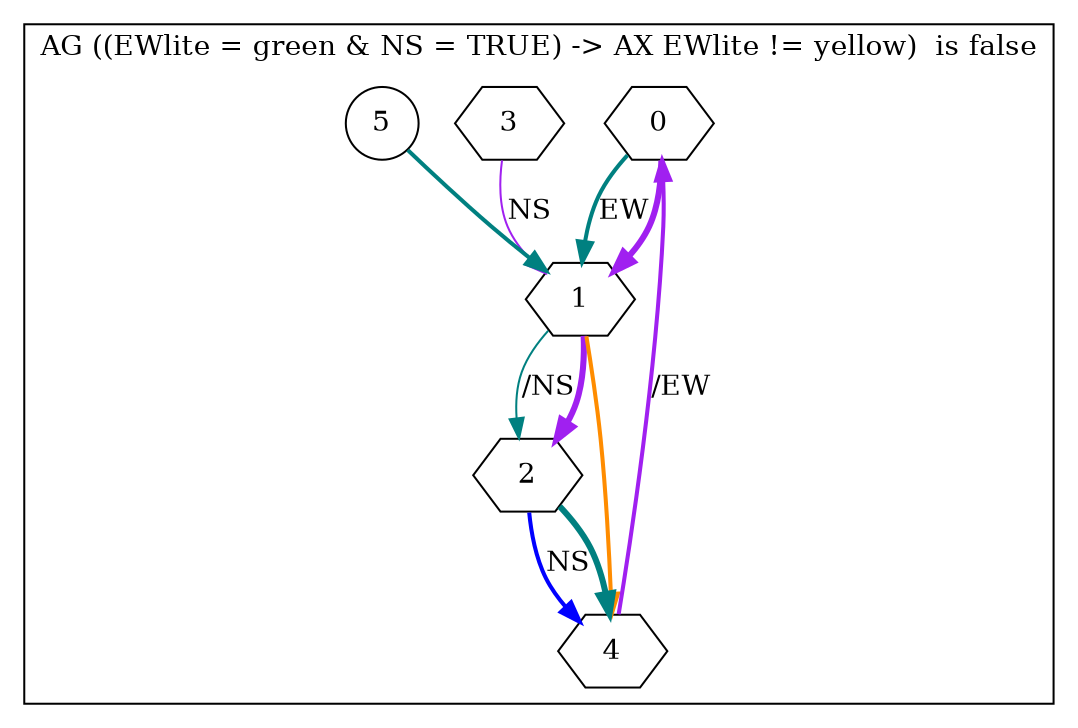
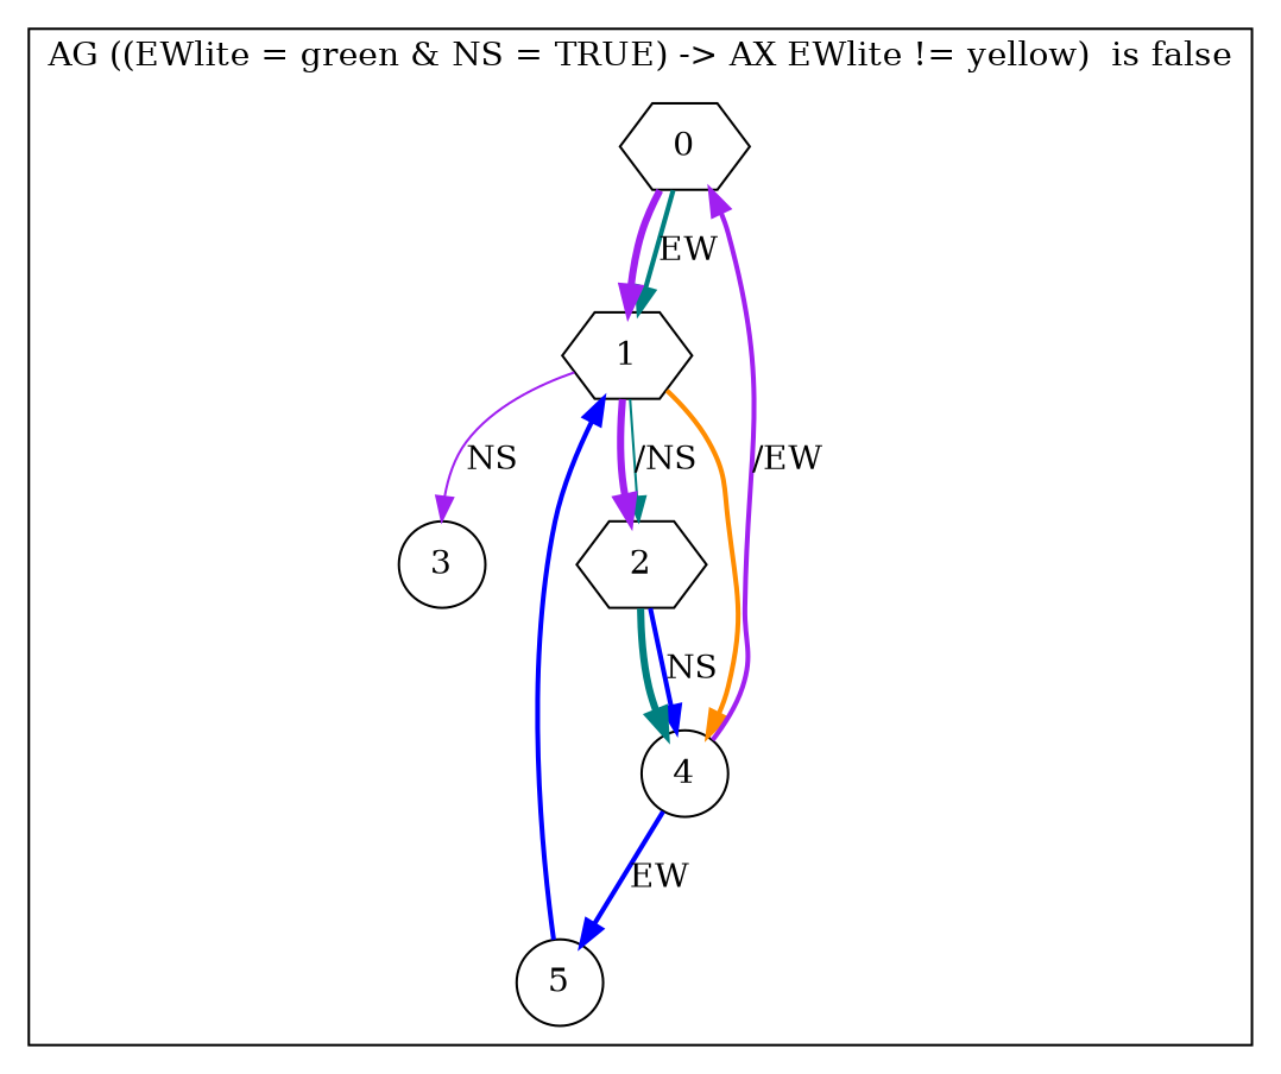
  digraph {
    node [shape=hexagon]
    edge [color=purple style=bold]
    0
    1
    2
-   3
-   4
+   3 [shape=circle]
+   4 [shape=circle]
    5 [shape=circle]
    subgraph cluster_1 {
      label="AG ((EWlite = green & NS = TRUE) -> AX EWlite != yellow)  is false"
      0
      1
      2
      3
      4
      5
    }
    0 -> 1 [color=teal label=EW]
    0 -> 1 [penwidth=3.0 style=solid]
    1 -> 2 [color=teal label="/NS" style=solid]
    1 -> 2 [penwidth=3.0 style=solid]
-   3 -> 1 [label=NS style=solid]
+   1 -> 3 [label=NS style=solid]
    1 -> 4 [color=darkorange]
    2 -> 4 [color=blue label=NS]
    2 -> 4 [color=teal penwidth=3.0]
    4 -> 0 [label="/EW"]
-   5 -> 1 [color=teal]
+   4 -> 5 [color=blue label=EW]
+   5 -> 1 [color=blue]
  }
